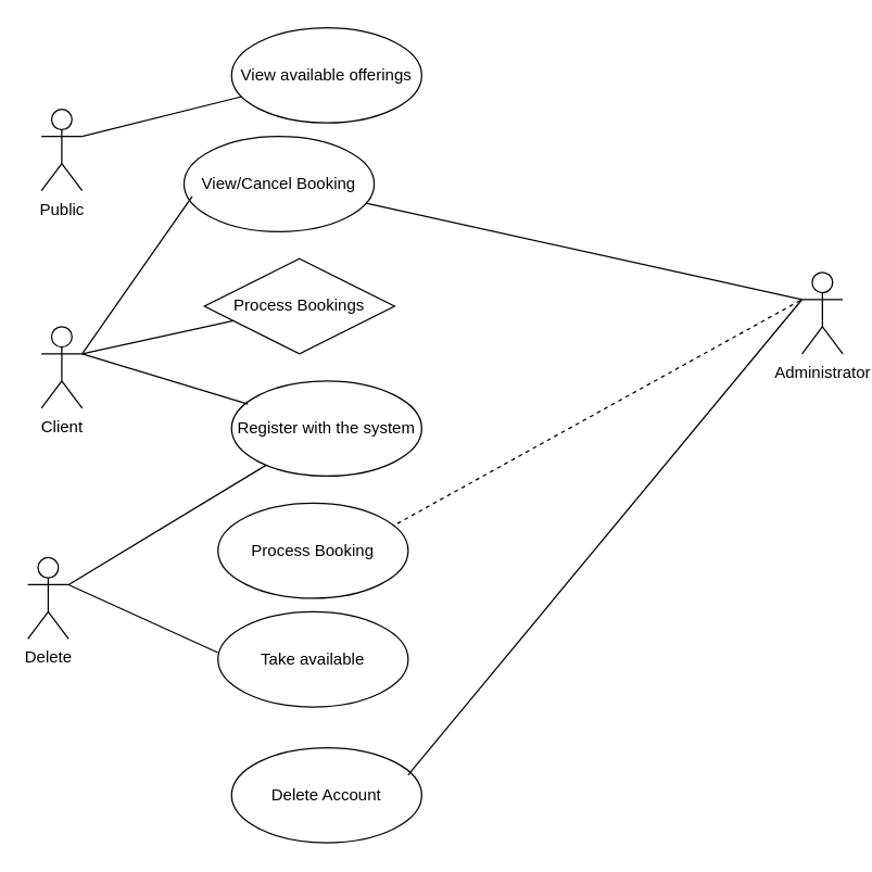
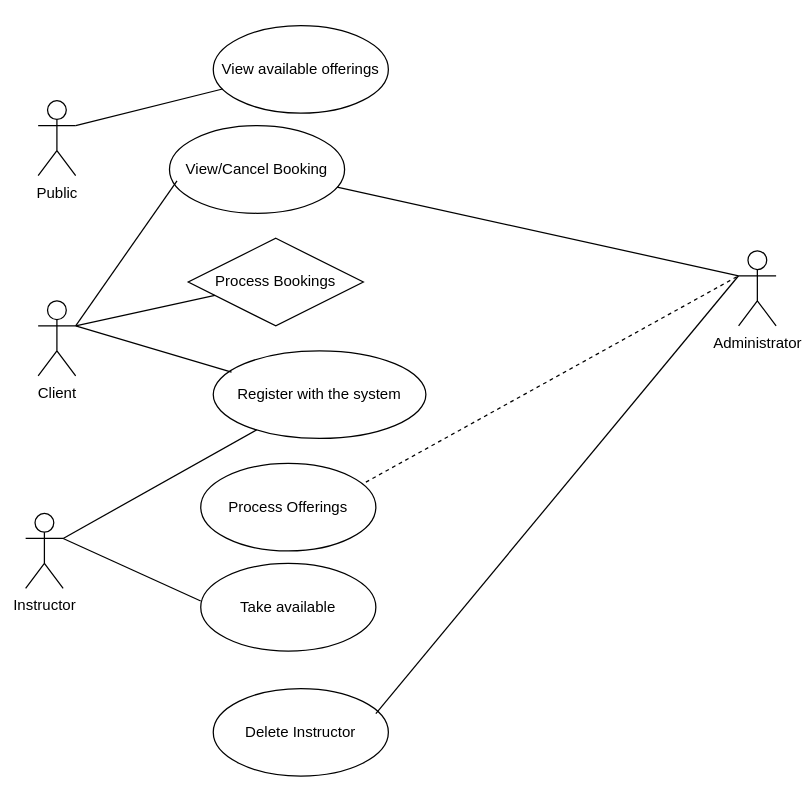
  <mxCell id="0" />
  <mxCell id="1" parent="0" />
  <mxCell id="2" value="Administrator" style="shape=umlActor;verticalLabelPosition=bottom;verticalAlign=top;html=1;outlineConnect=0;" vertex="1" parent="1"><mxGeometry x="590" y="200" width="30" height="60" as="geometry" /></mxCell>
  <mxCell id="3" value="Public" style="shape=umlActor;verticalLabelPosition=bottom;verticalAlign=top;html=1;outlineConnect=0;" vertex="1" parent="1"><mxGeometry x="30" y="80" width="30" height="60" as="geometry" /></mxCell>
  <mxCell id="4" value="Client" style="shape=umlActor;verticalLabelPosition=bottom;verticalAlign=top;html=1;outlineConnect=0;" vertex="1" parent="1"><mxGeometry x="30" y="240" width="30" height="60" as="geometry" /></mxCell>
- <mxCell id="5" value="Delete" style="shape=umlActor;verticalLabelPosition=bottom;verticalAlign=top;html=1;outlineConnect=0;" vertex="1" parent="1"><mxGeometry x="20" y="410" width="30" height="60" as="geometry" /></mxCell>
- <mxCell id="6" value="Process Booking" style="ellipse;whiteSpace=wrap;html=1;" vertex="1" parent="1"><mxGeometry x="160" y="370" width="140" height="70" as="geometry" /></mxCell>
+ <mxCell id="5" value="Instructor" style="shape=umlActor;verticalLabelPosition=bottom;verticalAlign=top;html=1;outlineConnect=0;" vertex="1" parent="1"><mxGeometry x="20" y="410" width="30" height="60" as="geometry" /></mxCell>
+ <mxCell id="6" value="Process Offerings" style="ellipse;whiteSpace=wrap;html=1;" vertex="1" parent="1"><mxGeometry x="160" y="370" width="140" height="70" as="geometry" /></mxCell>
  <mxCell id="7" value="" style="endArrow=none;html=1;rounded=0;entryX=0;entryY=0.333;entryDx=0;entryDy=0;entryPerimeter=0;exitX=0.943;exitY=0.214;exitDx=0;exitDy=0;exitPerimeter=0;dashed=1;" edge="1" parent="1" source="6" target="2"><mxGeometry width="50" height="50" relative="1" as="geometry"><mxPoint x="410" y="380" as="sourcePoint" /><mxPoint x="460" y="330" as="targetPoint" /></mxGeometry></mxCell>
- <mxCell id="8" value="Register with the system" style="ellipse;whiteSpace=wrap;html=1;" vertex="1" parent="1"><mxGeometry x="170" y="280" width="140" height="70" as="geometry" /></mxCell>
+ <mxCell id="8" value="Register with the system" style="ellipse;whiteSpace=wrap;html=1;" vertex="1" parent="1"><mxGeometry x="170" y="280" width="170" height="70" as="geometry" /></mxCell>
  <mxCell id="9" value="" style="endArrow=none;html=1;rounded=0;" edge="1" parent="1" target="8"><mxGeometry width="50" height="50" relative="1" as="geometry"><mxPoint x="50" y="430" as="sourcePoint" /><mxPoint x="100" y="380" as="targetPoint" /></mxGeometry></mxCell>
  <mxCell id="10" value="Take available" style="ellipse;whiteSpace=wrap;html=1;" vertex="1" parent="1"><mxGeometry x="160" y="450" width="140" height="70" as="geometry" /></mxCell>
  <mxCell id="11" value="" style="endArrow=none;html=1;rounded=0;" edge="1" parent="1"><mxGeometry width="50" height="50" relative="1" as="geometry"><mxPoint x="50" y="430" as="sourcePoint" /><mxPoint x="160" y="480" as="targetPoint" /></mxGeometry></mxCell>
  <mxCell id="12" value="View available offerings" style="ellipse;whiteSpace=wrap;html=1;" vertex="1" parent="1"><mxGeometry x="170" y="20" width="140" height="70" as="geometry" /></mxCell>
  <mxCell id="13" value="" style="endArrow=none;html=1;rounded=0;" edge="1" parent="1" target="12"><mxGeometry width="50" height="50" relative="1" as="geometry"><mxPoint x="60" y="100" as="sourcePoint" /><mxPoint x="110" y="50" as="targetPoint" /></mxGeometry></mxCell>
  <mxCell id="14" value="" style="endArrow=none;html=1;rounded=0;entryX=0.086;entryY=0.243;entryDx=0;entryDy=0;entryPerimeter=0;" edge="1" parent="1" target="8"><mxGeometry width="50" height="50" relative="1" as="geometry"><mxPoint x="60" y="260" as="sourcePoint" /><mxPoint x="110" y="210" as="targetPoint" /></mxGeometry></mxCell>
  <mxCell id="15" value="Process Bookings" style="rhombus;whiteSpace=wrap;html=1;" vertex="1" parent="1"><mxGeometry x="150" y="190" width="140" height="70" as="geometry" /></mxCell>
  <mxCell id="16" value="" style="endArrow=none;html=1;rounded=0;" edge="1" parent="1" target="15"><mxGeometry width="50" height="50" relative="1" as="geometry"><mxPoint x="60" y="260" as="sourcePoint" /><mxPoint x="110" y="210" as="targetPoint" /></mxGeometry></mxCell>
  <mxCell id="17" value="View/Cancel Booking" style="ellipse;whiteSpace=wrap;html=1;" vertex="1" parent="1"><mxGeometry x="135" y="100" width="140" height="70" as="geometry" /></mxCell>
  <mxCell id="18" value="" style="endArrow=none;html=1;rounded=0;" edge="1" parent="1" source="17"><mxGeometry width="50" height="50" relative="1" as="geometry"><mxPoint x="540" y="270" as="sourcePoint" /><mxPoint x="590" y="220" as="targetPoint" /></mxGeometry></mxCell>
  <mxCell id="19" value="" style="endArrow=none;html=1;rounded=0;entryX=0.043;entryY=0.629;entryDx=0;entryDy=0;entryPerimeter=0;" edge="1" parent="1" target="17"><mxGeometry width="50" height="50" relative="1" as="geometry"><mxPoint x="60" y="260" as="sourcePoint" /><mxPoint x="110" y="210" as="targetPoint" /></mxGeometry></mxCell>
- <mxCell id="20" value="Delete Account" style="ellipse;whiteSpace=wrap;html=1;" vertex="1" parent="1"><mxGeometry x="170" y="550" width="140" height="70" as="geometry" /></mxCell>
+ <mxCell id="20" value="Delete Instructor" style="ellipse;whiteSpace=wrap;html=1;" vertex="1" parent="1"><mxGeometry x="170" y="550" width="140" height="70" as="geometry" /></mxCell>
  <mxCell id="21" value="" style="endArrow=none;html=1;rounded=0;entryX=0;entryY=0.333;entryDx=0;entryDy=0;entryPerimeter=0;" edge="1" parent="1" target="2"><mxGeometry width="50" height="50" relative="1" as="geometry"><mxPoint x="300" y="570" as="sourcePoint" /><mxPoint x="350" y="520" as="targetPoint" /></mxGeometry></mxCell>
